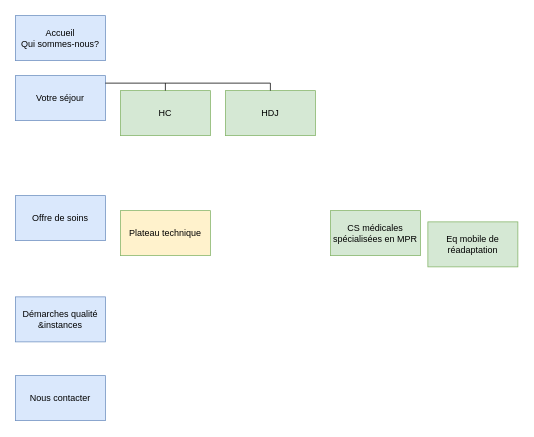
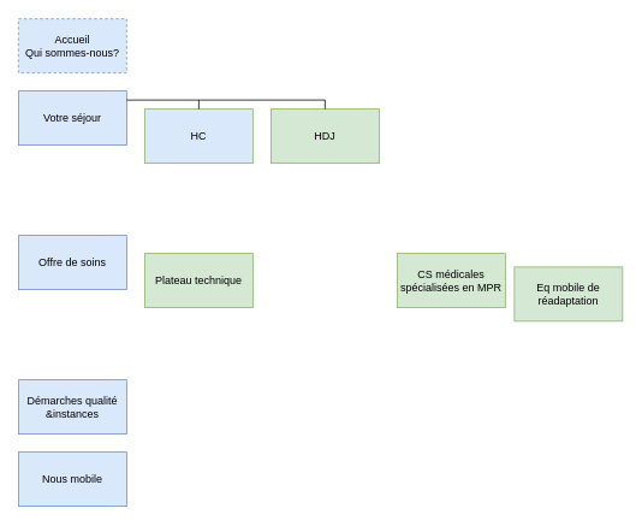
  <mxCell id="0" />
  <mxCell id="1" parent="0" />
- <mxCell id="2" value="&lt;div&gt;Accueil&lt;/div&gt;&lt;div&gt;Qui sommes-nous?&lt;br&gt;&lt;/div&gt;" style="rounded=0;whiteSpace=wrap;html=1;fillColor=#dae8fc;strokeColor=#6c8ebf;" vertex="1" parent="1"><mxGeometry x="20" y="20" width="120" height="60" as="geometry" /></mxCell>
+ <mxCell id="2" value="&lt;div&gt;Accueil&lt;/div&gt;&lt;div&gt;Qui sommes-nous?&lt;br&gt;&lt;/div&gt;" style="rounded=0;whiteSpace=wrap;html=1;fillColor=#dae8fc;strokeColor=#6c8ebf;dashed=1;" vertex="1" parent="1"><mxGeometry x="20" y="20" width="120" height="60" as="geometry" /></mxCell>
  <mxCell id="3" value="Votre séjour" style="rounded=0;whiteSpace=wrap;html=1;fillColor=#dae8fc;strokeColor=#6c8ebf;" vertex="1" parent="1"><mxGeometry x="20" y="100" width="120" height="60" as="geometry" /></mxCell>
  <mxCell id="4" value="Offre de soins" style="rounded=0;whiteSpace=wrap;html=1;fillColor=#dae8fc;strokeColor=#6c8ebf;" vertex="1" parent="1"><mxGeometry x="20" y="260" width="120" height="60" as="geometry" /></mxCell>
- <mxCell id="5" value="Démarches qualité &amp;amp;instances" style="rounded=0;whiteSpace=wrap;html=1;fillColor=#dae8fc;strokeColor=#6c8ebf;" vertex="1" parent="1"><mxGeometry x="20" y="395" width="120" height="60" as="geometry" /></mxCell>
- <mxCell id="6" value="Nous contacter" style="rounded=0;whiteSpace=wrap;html=1;fillColor=#dae8fc;strokeColor=#6c8ebf;" vertex="1" parent="1"><mxGeometry x="20" y="500" width="120" height="60" as="geometry" /></mxCell>
- <mxCell id="7" value="HC" style="rounded=0;whiteSpace=wrap;html=1;fillColor=#d5e8d4;strokeColor=#82b366;" vertex="1" parent="1"><mxGeometry x="160" y="120" width="120" height="60" as="geometry" /></mxCell>
+ <mxCell id="5" value="Démarches qualité &amp;amp;instances" style="rounded=0;whiteSpace=wrap;html=1;fillColor=#dae8fc;strokeColor=#6c8ebf;" vertex="1" parent="1"><mxGeometry x="20" y="420" width="120" height="60" as="geometry" /></mxCell>
+ <mxCell id="6" value="Nous mobile" style="rounded=0;whiteSpace=wrap;html=1;fillColor=#dae8fc;strokeColor=#6c8ebf;" vertex="1" parent="1"><mxGeometry x="20" y="500" width="120" height="60" as="geometry" /></mxCell>
+ <mxCell id="7" value="HC" style="rounded=0;whiteSpace=wrap;html=1;fillColor=#dae8fc;strokeColor=#82b366;" vertex="1" parent="1"><mxGeometry x="160" y="120" width="120" height="60" as="geometry" /></mxCell>
  <mxCell id="8" value="HDJ" style="rounded=0;whiteSpace=wrap;html=1;fillColor=#d5e8d4;strokeColor=#82b366;" vertex="1" parent="1"><mxGeometry x="300" y="120" width="120" height="60" as="geometry" /></mxCell>
- <mxCell id="9" value="Plateau technique" style="rounded=0;whiteSpace=wrap;html=1;fillColor=#fff2cc;strokeColor=#82b366;" vertex="1" parent="1"><mxGeometry x="160" y="280" width="120" height="60" as="geometry" /></mxCell>
+ <mxCell id="9" value="Plateau technique" style="rounded=0;whiteSpace=wrap;html=1;fillColor=#d5e8d4;strokeColor=#82b366;" vertex="1" parent="1"><mxGeometry x="160" y="280" width="120" height="60" as="geometry" /></mxCell>
  <mxCell id="10" value="CS médicales spécialisées en MPR" style="rounded=0;whiteSpace=wrap;html=1;fillColor=#d5e8d4;strokeColor=#82b366;" vertex="1" parent="1"><mxGeometry x="440" y="280" width="120" height="60" as="geometry" /></mxCell>
  <mxCell id="11" value="Eq mobile de réadaptation" style="rounded=0;whiteSpace=wrap;html=1;fillColor=#d5e8d4;strokeColor=#82b366;" vertex="1" parent="1"><mxGeometry x="570" y="295" width="120" height="60" as="geometry" /></mxCell>
  <mxCell id="12" value="" style="endArrow=none;html=1;" edge="1" parent="1"><mxGeometry width="50" height="50" relative="1" as="geometry"><mxPoint x="140" y="110" as="sourcePoint" /><mxPoint x="360" y="110" as="targetPoint" /></mxGeometry></mxCell>
  <mxCell id="13" value="" style="endArrow=none;html=1;exitX=0.5;exitY=0;exitDx=0;exitDy=0;" edge="1" parent="1" source="7"><mxGeometry width="50" height="50" relative="1" as="geometry"><mxPoint x="320" y="260" as="sourcePoint" /><mxPoint x="220" y="110" as="targetPoint" /></mxGeometry></mxCell>
  <mxCell id="14" value="" style="endArrow=none;html=1;exitX=0.5;exitY=0;exitDx=0;exitDy=0;" edge="1" parent="1" source="8"><mxGeometry width="50" height="50" relative="1" as="geometry"><mxPoint x="230" y="130" as="sourcePoint" /><mxPoint x="360" y="110" as="targetPoint" /></mxGeometry></mxCell>
